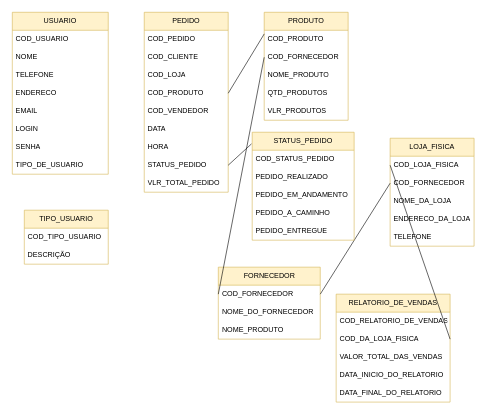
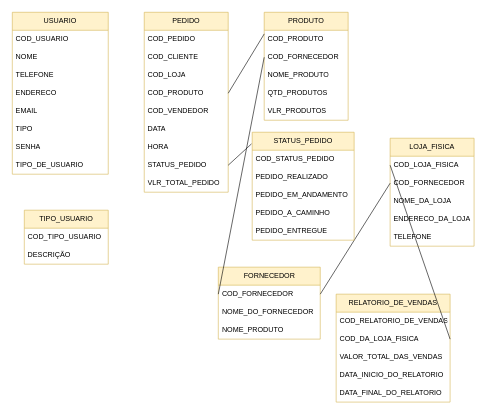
  <mxCell id="0" />
  <mxCell id="1" parent="0" />
  <mxCell id="2" value="USUARIO" style="swimlane;fontStyle=0;childLayout=stackLayout;horizontal=1;startSize=30;horizontalStack=0;resizeParent=1;resizeParentMax=0;resizeLast=0;collapsible=1;marginBottom=0;whiteSpace=wrap;html=1;fillColor=#fff2cc;strokeColor=#d6b656;" parent="1" vertex="1"><mxGeometry x="20" y="20" width="160" height="270" as="geometry" /></mxCell>
  <mxCell id="3" value="COD_USUARIO" style="text;strokeColor=none;fillColor=none;align=left;verticalAlign=middle;spacingLeft=4;spacingRight=4;overflow=hidden;points=[[0,0.5],[1,0.5]];portConstraint=eastwest;rotatable=0;whiteSpace=wrap;html=1;" parent="2" vertex="1"><mxGeometry y="30" width="160" height="30" as="geometry" /></mxCell>
  <mxCell id="4" value="NOME" style="text;strokeColor=none;fillColor=none;align=left;verticalAlign=middle;spacingLeft=4;spacingRight=4;overflow=hidden;points=[[0,0.5],[1,0.5]];portConstraint=eastwest;rotatable=0;whiteSpace=wrap;html=1;" parent="2" vertex="1"><mxGeometry y="60" width="160" height="30" as="geometry" /></mxCell>
  <mxCell id="5" value="TELEFONE" style="text;strokeColor=none;fillColor=none;align=left;verticalAlign=middle;spacingLeft=4;spacingRight=4;overflow=hidden;points=[[0,0.5],[1,0.5]];portConstraint=eastwest;rotatable=0;whiteSpace=wrap;html=1;" parent="2" vertex="1"><mxGeometry y="90" width="160" height="30" as="geometry" /></mxCell>
  <mxCell id="6" value="ENDERECO" style="text;strokeColor=none;fillColor=none;align=left;verticalAlign=middle;spacingLeft=4;spacingRight=4;overflow=hidden;points=[[0,0.5],[1,0.5]];portConstraint=eastwest;rotatable=0;whiteSpace=wrap;html=1;" parent="2" vertex="1"><mxGeometry y="120" width="160" height="30" as="geometry" /></mxCell>
  <mxCell id="7" value="EMAIL" style="text;strokeColor=none;fillColor=none;align=left;verticalAlign=middle;spacingLeft=4;spacingRight=4;overflow=hidden;points=[[0,0.5],[1,0.5]];portConstraint=eastwest;rotatable=0;whiteSpace=wrap;html=1;" parent="2" vertex="1"><mxGeometry y="150" width="160" height="30" as="geometry" /></mxCell>
- <mxCell id="8" value="LOGIN" style="text;strokeColor=none;fillColor=none;align=left;verticalAlign=middle;spacingLeft=4;spacingRight=4;overflow=hidden;points=[[0,0.5],[1,0.5]];portConstraint=eastwest;rotatable=0;whiteSpace=wrap;html=1;" parent="2" vertex="1"><mxGeometry y="180" width="160" height="30" as="geometry" /></mxCell>
+ <mxCell id="8" value="TIPO" style="text;strokeColor=none;fillColor=none;align=left;verticalAlign=middle;spacingLeft=4;spacingRight=4;overflow=hidden;points=[[0,0.5],[1,0.5]];portConstraint=eastwest;rotatable=0;whiteSpace=wrap;html=1;" parent="2" vertex="1"><mxGeometry y="180" width="160" height="30" as="geometry" /></mxCell>
  <mxCell id="9" value="SENHA" style="text;strokeColor=none;fillColor=none;align=left;verticalAlign=middle;spacingLeft=4;spacingRight=4;overflow=hidden;points=[[0,0.5],[1,0.5]];portConstraint=eastwest;rotatable=0;whiteSpace=wrap;html=1;" parent="2" vertex="1"><mxGeometry y="210" width="160" height="30" as="geometry" /></mxCell>
  <mxCell id="10" value="TIPO_DE_USUARIO" style="text;strokeColor=none;fillColor=none;align=left;verticalAlign=middle;spacingLeft=4;spacingRight=4;overflow=hidden;points=[[0,0.5],[1,0.5]];portConstraint=eastwest;rotatable=0;whiteSpace=wrap;html=1;" parent="2" vertex="1"><mxGeometry y="240" width="160" height="30" as="geometry" /></mxCell>
  <mxCell id="11" value="PEDIDO" style="swimlane;fontStyle=0;childLayout=stackLayout;horizontal=1;startSize=30;horizontalStack=0;resizeParent=1;resizeParentMax=0;resizeLast=0;collapsible=1;marginBottom=0;whiteSpace=wrap;html=1;fillColor=#fff2cc;strokeColor=#d6b656;" parent="1" vertex="1"><mxGeometry x="240" y="20" width="140" height="300" as="geometry" /></mxCell>
  <mxCell id="12" value="COD_PEDIDO" style="text;strokeColor=none;fillColor=none;align=left;verticalAlign=middle;spacingLeft=4;spacingRight=4;overflow=hidden;points=[[0,0.5],[1,0.5]];portConstraint=eastwest;rotatable=0;whiteSpace=wrap;html=1;" parent="11" vertex="1"><mxGeometry y="30" width="140" height="30" as="geometry" /></mxCell>
  <mxCell id="13" value="COD_CLIENTE" style="text;strokeColor=none;fillColor=none;align=left;verticalAlign=middle;spacingLeft=4;spacingRight=4;overflow=hidden;points=[[0,0.5],[1,0.5]];portConstraint=eastwest;rotatable=0;whiteSpace=wrap;html=1;" parent="11" vertex="1"><mxGeometry y="60" width="140" height="30" as="geometry" /></mxCell>
  <mxCell id="14" value="COD_LOJA" style="text;strokeColor=none;fillColor=none;align=left;verticalAlign=middle;spacingLeft=4;spacingRight=4;overflow=hidden;points=[[0,0.5],[1,0.5]];portConstraint=eastwest;rotatable=0;whiteSpace=wrap;html=1;" parent="11" vertex="1"><mxGeometry y="90" width="140" height="30" as="geometry" /></mxCell>
  <mxCell id="15" value="COD_PRODUTO" style="text;strokeColor=none;fillColor=none;align=left;verticalAlign=middle;spacingLeft=4;spacingRight=4;overflow=hidden;points=[[0,0.5],[1,0.5]];portConstraint=eastwest;rotatable=0;whiteSpace=wrap;html=1;" parent="11" vertex="1"><mxGeometry y="120" width="140" height="30" as="geometry" /></mxCell>
  <mxCell id="16" value="COD_VENDEDOR" style="text;strokeColor=none;fillColor=none;align=left;verticalAlign=middle;spacingLeft=4;spacingRight=4;overflow=hidden;points=[[0,0.5],[1,0.5]];portConstraint=eastwest;rotatable=0;whiteSpace=wrap;html=1;" parent="11" vertex="1"><mxGeometry y="150" width="140" height="30" as="geometry" /></mxCell>
  <mxCell id="17" value="DATA" style="text;strokeColor=none;fillColor=none;align=left;verticalAlign=middle;spacingLeft=4;spacingRight=4;overflow=hidden;points=[[0,0.5],[1,0.5]];portConstraint=eastwest;rotatable=0;whiteSpace=wrap;html=1;" parent="11" vertex="1"><mxGeometry y="180" width="140" height="30" as="geometry" /></mxCell>
  <mxCell id="18" value="HORA" style="text;strokeColor=none;fillColor=none;align=left;verticalAlign=middle;spacingLeft=4;spacingRight=4;overflow=hidden;points=[[0,0.5],[1,0.5]];portConstraint=eastwest;rotatable=0;whiteSpace=wrap;html=1;" parent="11" vertex="1"><mxGeometry y="210" width="140" height="30" as="geometry" /></mxCell>
  <mxCell id="19" value="STATUS_PEDIDO" style="text;strokeColor=none;fillColor=none;align=left;verticalAlign=middle;spacingLeft=4;spacingRight=4;overflow=hidden;points=[[0,0.5],[1,0.5]];portConstraint=eastwest;rotatable=0;whiteSpace=wrap;html=1;" parent="11" vertex="1"><mxGeometry y="240" width="140" height="30" as="geometry" /></mxCell>
  <mxCell id="20" value="VLR_TOTAL_PEDIDO" style="text;strokeColor=none;fillColor=none;align=left;verticalAlign=middle;spacingLeft=4;spacingRight=4;overflow=hidden;points=[[0,0.5],[1,0.5]];portConstraint=eastwest;rotatable=0;whiteSpace=wrap;html=1;" parent="11" vertex="1"><mxGeometry y="270" width="140" height="30" as="geometry" /></mxCell>
  <mxCell id="21" value="PRODUTO" style="swimlane;fontStyle=0;childLayout=stackLayout;horizontal=1;startSize=30;horizontalStack=0;resizeParent=1;resizeParentMax=0;resizeLast=0;collapsible=1;marginBottom=0;whiteSpace=wrap;html=1;fillColor=#fff2cc;strokeColor=#d6b656;" parent="1" vertex="1"><mxGeometry x="440" y="20" width="140" height="180" as="geometry" /></mxCell>
  <mxCell id="22" value="COD_PRODUTO" style="text;strokeColor=none;fillColor=none;align=left;verticalAlign=middle;spacingLeft=4;spacingRight=4;overflow=hidden;points=[[0,0.5],[1,0.5]];portConstraint=eastwest;rotatable=0;whiteSpace=wrap;html=1;" parent="21" vertex="1"><mxGeometry y="30" width="140" height="30" as="geometry" /></mxCell>
  <mxCell id="23" value="COD_FORNECEDOR" style="text;strokeColor=none;fillColor=none;align=left;verticalAlign=middle;spacingLeft=4;spacingRight=4;overflow=hidden;points=[[0,0.5],[1,0.5]];portConstraint=eastwest;rotatable=0;whiteSpace=wrap;html=1;" parent="21" vertex="1"><mxGeometry y="60" width="140" height="30" as="geometry" /></mxCell>
  <mxCell id="24" value="NOME_PRODUTO" style="text;strokeColor=none;fillColor=none;align=left;verticalAlign=middle;spacingLeft=4;spacingRight=4;overflow=hidden;points=[[0,0.5],[1,0.5]];portConstraint=eastwest;rotatable=0;whiteSpace=wrap;html=1;" parent="21" vertex="1"><mxGeometry y="90" width="140" height="30" as="geometry" /></mxCell>
  <mxCell id="25" value="QTD_PRODUTOS" style="text;strokeColor=none;fillColor=none;align=left;verticalAlign=middle;spacingLeft=4;spacingRight=4;overflow=hidden;points=[[0,0.5],[1,0.5]];portConstraint=eastwest;rotatable=0;whiteSpace=wrap;html=1;" parent="21" vertex="1"><mxGeometry y="120" width="140" height="30" as="geometry" /></mxCell>
  <mxCell id="26" value="VLR_PRODUTOS" style="text;strokeColor=none;fillColor=none;align=left;verticalAlign=middle;spacingLeft=4;spacingRight=4;overflow=hidden;points=[[0,0.5],[1,0.5]];portConstraint=eastwest;rotatable=0;whiteSpace=wrap;html=1;" parent="21" vertex="1"><mxGeometry y="150" width="140" height="30" as="geometry" /></mxCell>
  <mxCell id="27" value="FORNECEDOR" style="swimlane;fontStyle=0;childLayout=stackLayout;horizontal=1;startSize=30;horizontalStack=0;resizeParent=1;resizeParentMax=0;resizeLast=0;collapsible=1;marginBottom=0;whiteSpace=wrap;html=1;fillColor=#fff2cc;strokeColor=#d6b656;" parent="1" vertex="1"><mxGeometry x="363.5" y="445" width="170" height="120" as="geometry" /></mxCell>
  <mxCell id="28" value="COD_FORNECEDOR" style="text;strokeColor=none;fillColor=none;align=left;verticalAlign=middle;spacingLeft=4;spacingRight=4;overflow=hidden;points=[[0,0.5],[1,0.5]];portConstraint=eastwest;rotatable=0;whiteSpace=wrap;html=1;" parent="27" vertex="1"><mxGeometry y="30" width="170" height="30" as="geometry" /></mxCell>
  <mxCell id="29" value="NOME_DO_FORNECEDOR" style="text;strokeColor=none;fillColor=none;align=left;verticalAlign=middle;spacingLeft=4;spacingRight=4;overflow=hidden;points=[[0,0.5],[1,0.5]];portConstraint=eastwest;rotatable=0;whiteSpace=wrap;html=1;" parent="27" vertex="1"><mxGeometry y="60" width="170" height="30" as="geometry" /></mxCell>
  <mxCell id="30" value="NOME_PRODUTO" style="text;strokeColor=none;fillColor=none;align=left;verticalAlign=middle;spacingLeft=4;spacingRight=4;overflow=hidden;points=[[0,0.5],[1,0.5]];portConstraint=eastwest;rotatable=0;whiteSpace=wrap;html=1;" parent="27" vertex="1"><mxGeometry y="90" width="170" height="30" as="geometry" /></mxCell>
  <mxCell id="31" value="LOJA_FISICA" style="swimlane;fontStyle=0;childLayout=stackLayout;horizontal=1;startSize=30;horizontalStack=0;resizeParent=1;resizeParentMax=0;resizeLast=0;collapsible=1;marginBottom=0;whiteSpace=wrap;html=1;fillColor=#fff2cc;strokeColor=#d6b656;" parent="1" vertex="1"><mxGeometry x="650" y="230" width="140" height="180" as="geometry" /></mxCell>
  <mxCell id="32" value="COD_LOJA_FISICA" style="text;strokeColor=none;fillColor=none;align=left;verticalAlign=middle;spacingLeft=4;spacingRight=4;overflow=hidden;points=[[0,0.5],[1,0.5]];portConstraint=eastwest;rotatable=0;whiteSpace=wrap;html=1;" parent="31" vertex="1"><mxGeometry y="30" width="140" height="30" as="geometry" /></mxCell>
  <mxCell id="33" value="COD_FORNECEDOR" style="text;strokeColor=none;fillColor=none;align=left;verticalAlign=middle;spacingLeft=4;spacingRight=4;overflow=hidden;points=[[0,0.5],[1,0.5]];portConstraint=eastwest;rotatable=0;whiteSpace=wrap;html=1;" parent="31" vertex="1"><mxGeometry y="60" width="140" height="30" as="geometry" /></mxCell>
  <mxCell id="34" value="NOME_DA_LOJA" style="text;strokeColor=none;fillColor=none;align=left;verticalAlign=middle;spacingLeft=4;spacingRight=4;overflow=hidden;points=[[0,0.5],[1,0.5]];portConstraint=eastwest;rotatable=0;whiteSpace=wrap;html=1;" parent="31" vertex="1"><mxGeometry y="90" width="140" height="30" as="geometry" /></mxCell>
  <mxCell id="35" value="ENDERECO_DA_LOJA" style="text;strokeColor=none;fillColor=none;align=left;verticalAlign=middle;spacingLeft=4;spacingRight=4;overflow=hidden;points=[[0,0.5],[1,0.5]];portConstraint=eastwest;rotatable=0;whiteSpace=wrap;html=1;" parent="31" vertex="1"><mxGeometry y="120" width="140" height="30" as="geometry" /></mxCell>
  <mxCell id="36" value="TELEFONE" style="text;strokeColor=none;fillColor=none;align=left;verticalAlign=middle;spacingLeft=4;spacingRight=4;overflow=hidden;points=[[0,0.5],[1,0.5]];portConstraint=eastwest;rotatable=0;whiteSpace=wrap;html=1;" parent="31" vertex="1"><mxGeometry y="150" width="140" height="30" as="geometry" /></mxCell>
  <mxCell id="37" value="RELATORIO_DE_VENDAS" style="swimlane;fontStyle=0;childLayout=stackLayout;horizontal=1;startSize=30;horizontalStack=0;resizeParent=1;resizeParentMax=0;resizeLast=0;collapsible=1;marginBottom=0;whiteSpace=wrap;html=1;fillColor=#fff2cc;strokeColor=#d6b656;" parent="1" vertex="1"><mxGeometry x="560" y="490" width="190" height="180" as="geometry" /></mxCell>
  <mxCell id="38" value="COD_RELATORIO_DE_VENDAS" style="text;strokeColor=none;fillColor=none;align=left;verticalAlign=middle;spacingLeft=4;spacingRight=4;overflow=hidden;points=[[0,0.5],[1,0.5]];portConstraint=eastwest;rotatable=0;whiteSpace=wrap;html=1;" parent="37" vertex="1"><mxGeometry y="30" width="190" height="30" as="geometry" /></mxCell>
  <mxCell id="39" value="COD_DA_LOJA_FISICA" style="text;strokeColor=none;fillColor=none;align=left;verticalAlign=middle;spacingLeft=4;spacingRight=4;overflow=hidden;points=[[0,0.5],[1,0.5]];portConstraint=eastwest;rotatable=0;whiteSpace=wrap;html=1;" parent="37" vertex="1"><mxGeometry y="60" width="190" height="30" as="geometry" /></mxCell>
  <mxCell id="40" value="VALOR_TOTAL_DAS_VENDAS" style="text;strokeColor=none;fillColor=none;align=left;verticalAlign=middle;spacingLeft=4;spacingRight=4;overflow=hidden;points=[[0,0.5],[1,0.5]];portConstraint=eastwest;rotatable=0;whiteSpace=wrap;html=1;" parent="37" vertex="1"><mxGeometry y="90" width="190" height="30" as="geometry" /></mxCell>
  <mxCell id="41" value="DATA_INICIO_DO_RELATORIO" style="text;strokeColor=none;fillColor=none;align=left;verticalAlign=middle;spacingLeft=4;spacingRight=4;overflow=hidden;points=[[0,0.5],[1,0.5]];portConstraint=eastwest;rotatable=0;whiteSpace=wrap;html=1;" parent="37" vertex="1"><mxGeometry y="120" width="190" height="30" as="geometry" /></mxCell>
  <mxCell id="42" value="DATA_FINAL_DO_RELATORIO" style="text;strokeColor=none;fillColor=none;align=left;verticalAlign=middle;spacingLeft=4;spacingRight=4;overflow=hidden;points=[[0,0.5],[1,0.5]];portConstraint=eastwest;rotatable=0;whiteSpace=wrap;html=1;" parent="37" vertex="1"><mxGeometry y="150" width="190" height="30" as="geometry" /></mxCell>
  <mxCell id="43" value="" style="endArrow=none;html=1;rounded=0;entryX=0;entryY=0.5;entryDx=0;entryDy=0;exitX=0;exitY=0.5;exitDx=0;exitDy=0;" parent="1" source="28" target="23" edge="1"><mxGeometry width="50" height="50" relative="1" as="geometry"><mxPoint x="410" y="270" as="sourcePoint" /><mxPoint x="460" y="220" as="targetPoint" /></mxGeometry></mxCell>
  <mxCell id="44" value="" style="endArrow=none;html=1;rounded=0;entryX=0.001;entryY=0.2;entryDx=0;entryDy=0;entryPerimeter=0;exitX=1;exitY=0.5;exitDx=0;exitDy=0;" parent="1" source="15" target="22" edge="1"><mxGeometry width="50" height="50" relative="1" as="geometry"><mxPoint x="380" y="160" as="sourcePoint" /><mxPoint x="430" y="110" as="targetPoint" /></mxGeometry></mxCell>
  <mxCell id="45" value="" style="endArrow=none;html=1;rounded=0;entryX=0;entryY=0.5;entryDx=0;entryDy=0;exitX=1;exitY=0.5;exitDx=0;exitDy=0;" parent="1" source="28" target="33" edge="1"><mxGeometry width="50" height="50" relative="1" as="geometry"><mxPoint x="560" y="330" as="sourcePoint" /><mxPoint x="620" y="280" as="targetPoint" /></mxGeometry></mxCell>
  <mxCell id="46" value="" style="endArrow=none;html=1;rounded=0;exitX=1;exitY=0.5;exitDx=0;exitDy=0;entryX=0;entryY=0.5;entryDx=0;entryDy=0;" parent="1" source="39" target="32" edge="1"><mxGeometry width="50" height="50" relative="1" as="geometry"><mxPoint x="600" y="530" as="sourcePoint" /><mxPoint x="650" y="480" as="targetPoint" /></mxGeometry></mxCell>
  <mxCell id="47" value="STATUS_PEDIDO" style="swimlane;fontStyle=0;childLayout=stackLayout;horizontal=1;startSize=30;horizontalStack=0;resizeParent=1;resizeParentMax=0;resizeLast=0;collapsible=1;marginBottom=0;whiteSpace=wrap;html=1;fillColor=#fff2cc;strokeColor=#d6b656;" parent="1" vertex="1"><mxGeometry x="420" y="220" width="170" height="180" as="geometry" /></mxCell>
  <mxCell id="48" value="COD_STATUS_PEDIDO" style="text;strokeColor=none;fillColor=none;align=left;verticalAlign=middle;spacingLeft=4;spacingRight=4;overflow=hidden;points=[[0,0.5],[1,0.5]];portConstraint=eastwest;rotatable=0;whiteSpace=wrap;html=1;" parent="47" vertex="1"><mxGeometry y="30" width="170" height="30" as="geometry" /></mxCell>
  <mxCell id="49" value="PEDIDO_REALIZADO" style="text;strokeColor=none;fillColor=none;align=left;verticalAlign=middle;spacingLeft=4;spacingRight=4;overflow=hidden;points=[[0,0.5],[1,0.5]];portConstraint=eastwest;rotatable=0;whiteSpace=wrap;html=1;" parent="47" vertex="1"><mxGeometry y="60" width="170" height="30" as="geometry" /></mxCell>
  <mxCell id="50" value="PEDIDO_EM_ANDAMENTO" style="text;strokeColor=none;fillColor=none;align=left;verticalAlign=middle;spacingLeft=4;spacingRight=4;overflow=hidden;points=[[0,0.5],[1,0.5]];portConstraint=eastwest;rotatable=0;whiteSpace=wrap;html=1;" parent="47" vertex="1"><mxGeometry y="90" width="170" height="30" as="geometry" /></mxCell>
  <mxCell id="51" value="PEDIDO_A_CAMINHO" style="text;strokeColor=none;fillColor=none;align=left;verticalAlign=middle;spacingLeft=4;spacingRight=4;overflow=hidden;points=[[0,0.5],[1,0.5]];portConstraint=eastwest;rotatable=0;whiteSpace=wrap;html=1;" parent="47" vertex="1"><mxGeometry y="120" width="170" height="30" as="geometry" /></mxCell>
  <mxCell id="52" value="PEDIDO_ENTREGUE" style="text;strokeColor=none;fillColor=none;align=left;verticalAlign=middle;spacingLeft=4;spacingRight=4;overflow=hidden;points=[[0,0.5],[1,0.5]];portConstraint=eastwest;rotatable=0;whiteSpace=wrap;html=1;" parent="47" vertex="1"><mxGeometry y="150" width="170" height="30" as="geometry" /></mxCell>
  <mxCell id="53" value="" style="endArrow=none;html=1;rounded=0;entryX=-0.007;entryY=0.108;entryDx=0;entryDy=0;entryPerimeter=0;exitX=1;exitY=0.5;exitDx=0;exitDy=0;" parent="1" source="19" target="47" edge="1"><mxGeometry width="50" height="50" relative="1" as="geometry"><mxPoint x="370" y="430" as="sourcePoint" /><mxPoint x="420" y="380" as="targetPoint" /></mxGeometry></mxCell>
  <mxCell id="54" value="TIPO_USUARIO" style="swimlane;fontStyle=0;childLayout=stackLayout;horizontal=1;startSize=30;horizontalStack=0;resizeParent=1;resizeParentMax=0;resizeLast=0;collapsible=1;marginBottom=0;whiteSpace=wrap;html=1;fillColor=#fff2cc;strokeColor=#d6b656;" parent="1" vertex="1"><mxGeometry x="40" y="350" width="140" height="90" as="geometry" /></mxCell>
  <mxCell id="55" value="COD_TIPO_USUARIO" style="text;strokeColor=none;fillColor=none;align=left;verticalAlign=middle;spacingLeft=4;spacingRight=4;overflow=hidden;points=[[0,0.5],[1,0.5]];portConstraint=eastwest;rotatable=0;whiteSpace=wrap;html=1;" parent="54" vertex="1"><mxGeometry y="30" width="140" height="30" as="geometry" /></mxCell>
  <mxCell id="56" value="DESCRIÇÃO" style="text;strokeColor=none;fillColor=none;align=left;verticalAlign=middle;spacingLeft=4;spacingRight=4;overflow=hidden;points=[[0,0.5],[1,0.5]];portConstraint=eastwest;rotatable=0;whiteSpace=wrap;html=1;" parent="54" vertex="1"><mxGeometry y="60" width="140" height="30" as="geometry" /></mxCell>
